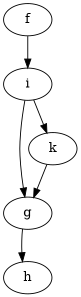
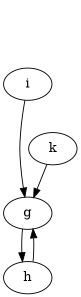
  digraph {
-   f
    i
    g
    h
    k
-   f -> i
    i -> g
-   i -> k
    g -> h
+   h -> g
    k -> g
  }
